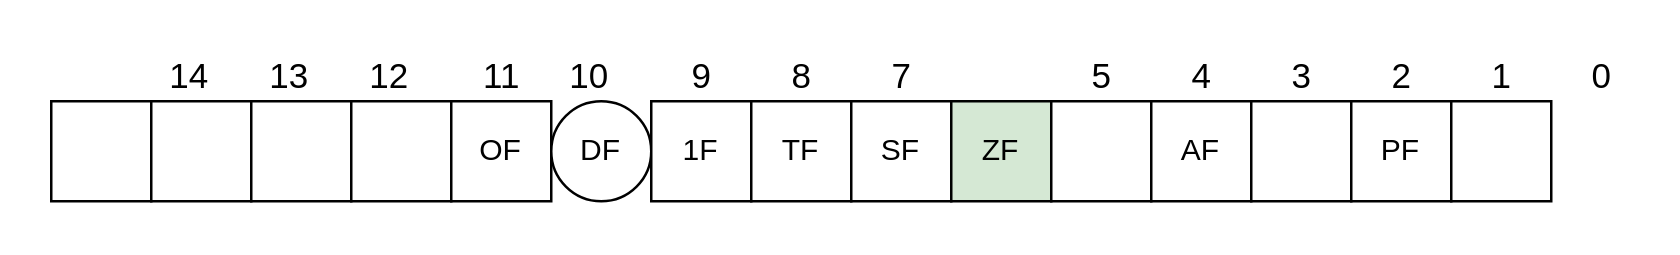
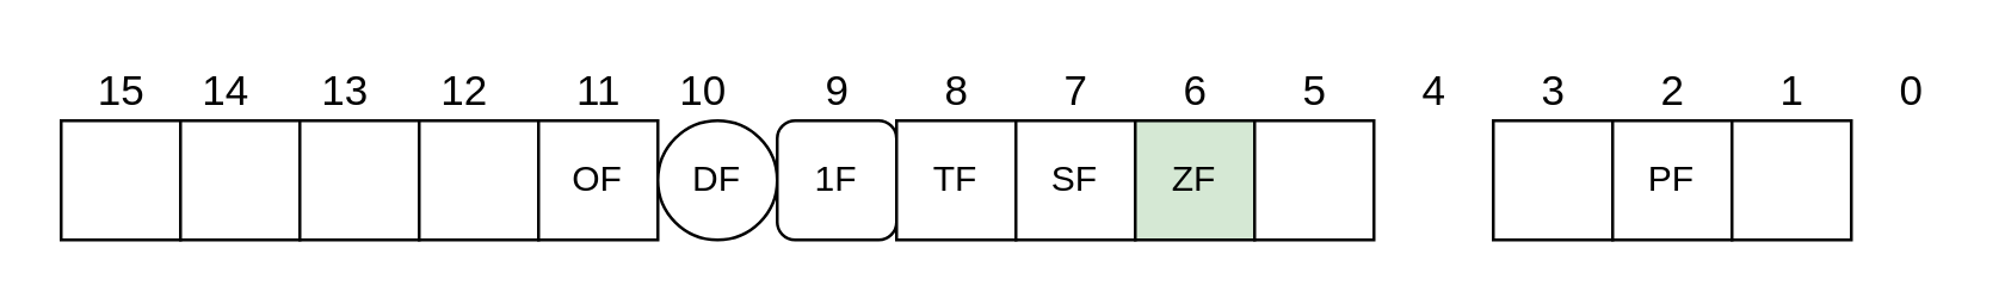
  <mxCell id="0" />
  <mxCell id="1" parent="0" />
  <mxCell id="2" value="" style="whiteSpace=wrap;html=1;aspect=fixed;" vertex="1" parent="1"><mxGeometry x="20" y="40" width="40" height="40" as="geometry" /></mxCell>
  <mxCell id="3" value="" style="whiteSpace=wrap;html=1;aspect=fixed;" vertex="1" parent="1"><mxGeometry x="60" y="40" width="40" height="40" as="geometry" /></mxCell>
+ <mxCell id="4" value="15" style="text;html=1;align=center;verticalAlign=middle;resizable=0;points=[];autosize=1;fontSize=14;" vertex="1" parent="1"><mxGeometry x="25" y="20" width="30" height="20" as="geometry" /></mxCell>
  <mxCell id="5" value="14" style="text;html=1;align=center;verticalAlign=middle;resizable=0;points=[];autosize=1;fontSize=14;" vertex="1" parent="1"><mxGeometry x="60" y="20" width="30" height="20" as="geometry" /></mxCell>
  <mxCell id="6" value="" style="whiteSpace=wrap;html=1;aspect=fixed;" vertex="1" parent="1"><mxGeometry x="100" y="40" width="40" height="40" as="geometry" /></mxCell>
  <mxCell id="7" value="13" style="text;html=1;align=center;verticalAlign=middle;resizable=0;points=[];autosize=1;fontSize=14;" vertex="1" parent="1"><mxGeometry x="100" y="20" width="30" height="20" as="geometry" /></mxCell>
  <mxCell id="8" value="" style="whiteSpace=wrap;html=1;aspect=fixed;" vertex="1" parent="1"><mxGeometry x="140" y="40" width="40" height="40" as="geometry" /></mxCell>
  <mxCell id="9" value="12" style="text;html=1;align=center;verticalAlign=middle;resizable=0;points=[];autosize=1;fontSize=14;" vertex="1" parent="1"><mxGeometry x="140" y="20" width="30" height="20" as="geometry" /></mxCell>
  <mxCell id="10" value="OF" style="whiteSpace=wrap;html=1;aspect=fixed;" vertex="1" parent="1"><mxGeometry x="180" y="40" width="40" height="40" as="geometry" /></mxCell>
  <mxCell id="11" value="DF" style="ellipse;whiteSpace=wrap;html=1;aspect=fixed;" vertex="1" parent="1"><mxGeometry x="220" y="40" width="40" height="40" as="geometry" /></mxCell>
  <mxCell id="12" value="11" style="text;html=1;align=center;verticalAlign=middle;resizable=0;points=[];autosize=1;fontSize=14;" vertex="1" parent="1"><mxGeometry x="185" y="20" width="30" height="20" as="geometry" /></mxCell>
  <mxCell id="13" value="10" style="text;html=1;align=center;verticalAlign=middle;resizable=0;points=[];autosize=1;fontSize=14;" vertex="1" parent="1"><mxGeometry x="220" y="20" width="30" height="20" as="geometry" /></mxCell>
- <mxCell id="14" value="1F" style="whiteSpace=wrap;html=1;aspect=fixed;" vertex="1" parent="1"><mxGeometry x="260" y="40" width="40" height="40" as="geometry" /></mxCell>
+ <mxCell id="14" value="1F" style="whiteSpace=wrap;html=1;aspect=fixed;rounded=1;" vertex="1" parent="1"><mxGeometry x="260" y="40" width="40" height="40" as="geometry" /></mxCell>
  <mxCell id="15" value="9" style="text;html=1;align=center;verticalAlign=middle;resizable=0;points=[];autosize=1;fontSize=14;" vertex="1" parent="1"><mxGeometry x="270" y="20" width="20" height="20" as="geometry" /></mxCell>
  <mxCell id="16" value="TF" style="whiteSpace=wrap;html=1;aspect=fixed;" vertex="1" parent="1"><mxGeometry x="300" y="40" width="40" height="40" as="geometry" /></mxCell>
  <mxCell id="17" value="8" style="text;html=1;align=center;verticalAlign=middle;resizable=0;points=[];autosize=1;fontSize=14;" vertex="1" parent="1"><mxGeometry x="310" y="20" width="20" height="20" as="geometry" /></mxCell>
  <mxCell id="18" value="SF" style="whiteSpace=wrap;html=1;aspect=fixed;" vertex="1" parent="1"><mxGeometry x="340" y="40" width="40" height="40" as="geometry" /></mxCell>
  <mxCell id="19" value="ZF" style="whiteSpace=wrap;html=1;aspect=fixed;fillColor=#d5e8d4;" vertex="1" parent="1"><mxGeometry x="380" y="40" width="40" height="40" as="geometry" /></mxCell>
  <mxCell id="20" value="7" style="text;html=1;align=center;verticalAlign=middle;resizable=0;points=[];autosize=1;fontSize=14;" vertex="1" parent="1"><mxGeometry x="350" y="20" width="20" height="20" as="geometry" /></mxCell>
+ <mxCell id="21" value="6" style="text;html=1;align=center;verticalAlign=middle;resizable=0;points=[];autosize=1;fontSize=14;" vertex="1" parent="1"><mxGeometry x="390" y="20" width="20" height="20" as="geometry" /></mxCell>
  <mxCell id="22" value="" style="whiteSpace=wrap;html=1;aspect=fixed;" vertex="1" parent="1"><mxGeometry x="420" y="40" width="40" height="40" as="geometry" /></mxCell>
  <mxCell id="23" value="5" style="text;html=1;align=center;verticalAlign=middle;resizable=0;points=[];autosize=1;fontSize=14;" vertex="1" parent="1"><mxGeometry x="430" y="20" width="20" height="20" as="geometry" /></mxCell>
- <mxCell id="24" value="AF" style="whiteSpace=wrap;html=1;aspect=fixed;" vertex="1" parent="1"><mxGeometry x="460" y="40" width="40" height="40" as="geometry" /></mxCell>
  <mxCell id="25" value="4" style="text;html=1;align=center;verticalAlign=middle;resizable=0;points=[];autosize=1;fontSize=14;" vertex="1" parent="1"><mxGeometry x="470" y="20" width="20" height="20" as="geometry" /></mxCell>
  <mxCell id="26" value="" style="whiteSpace=wrap;html=1;aspect=fixed;" vertex="1" parent="1"><mxGeometry x="500" y="40" width="40" height="40" as="geometry" /></mxCell>
  <mxCell id="27" value="PF" style="whiteSpace=wrap;html=1;aspect=fixed;" vertex="1" parent="1"><mxGeometry x="540" y="40" width="40" height="40" as="geometry" /></mxCell>
  <mxCell id="28" value="3" style="text;html=1;align=center;verticalAlign=middle;resizable=0;points=[];autosize=1;fontSize=14;" vertex="1" parent="1"><mxGeometry x="510" y="20" width="20" height="20" as="geometry" /></mxCell>
  <mxCell id="29" value="2" style="text;html=1;align=center;verticalAlign=middle;resizable=0;points=[];autosize=1;fontSize=14;" vertex="1" parent="1"><mxGeometry x="550" y="20" width="20" height="20" as="geometry" /></mxCell>
  <mxCell id="30" value="" style="whiteSpace=wrap;html=1;aspect=fixed;" vertex="1" parent="1"><mxGeometry x="580" y="40" width="40" height="40" as="geometry" /></mxCell>
  <mxCell id="31" value="1" style="text;html=1;align=center;verticalAlign=middle;resizable=0;points=[];autosize=1;fontSize=14;" vertex="1" parent="1"><mxGeometry x="590" y="20" width="20" height="20" as="geometry" /></mxCell>
  <mxCell id="32" value="0" style="text;html=1;align=center;verticalAlign=middle;resizable=0;points=[];autosize=1;fontSize=14;" vertex="1" parent="1"><mxGeometry x="630" y="20" width="20" height="20" as="geometry" /></mxCell>
